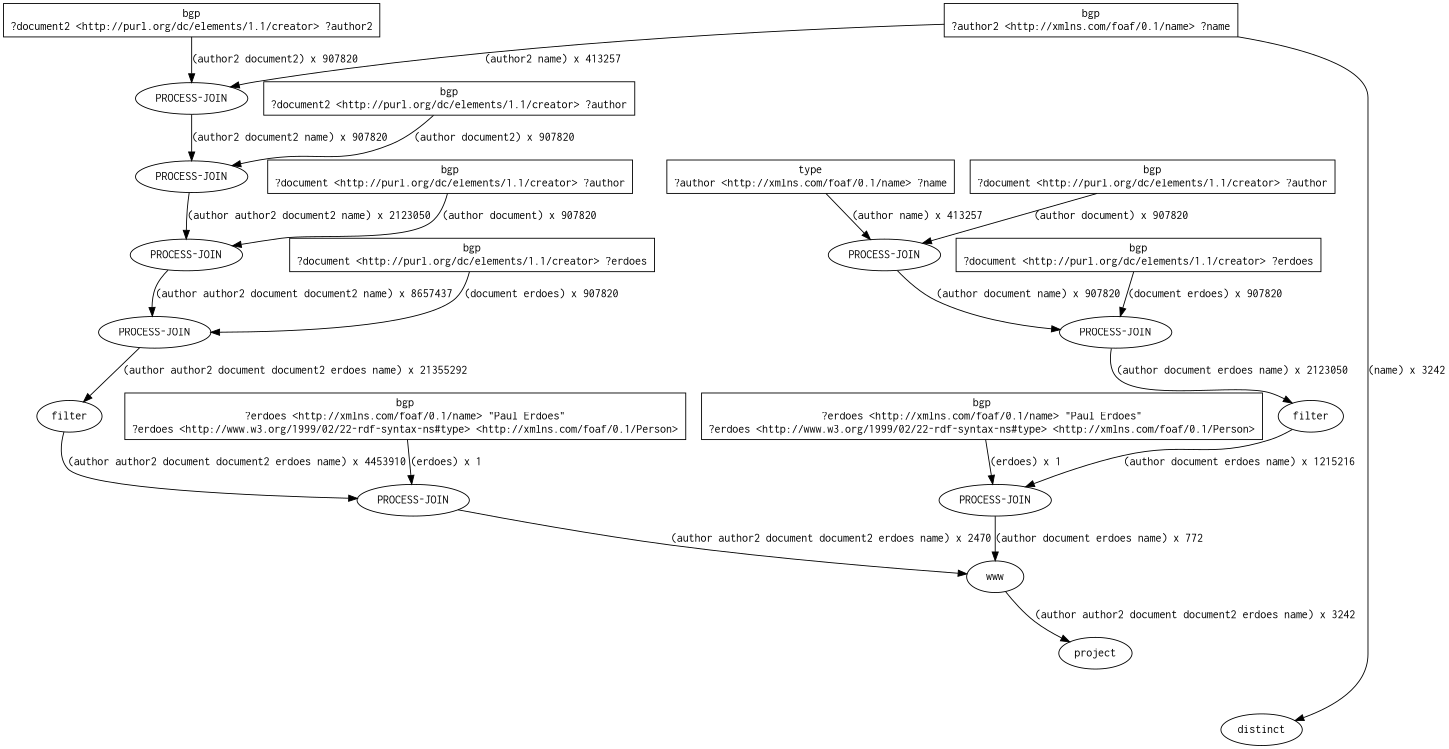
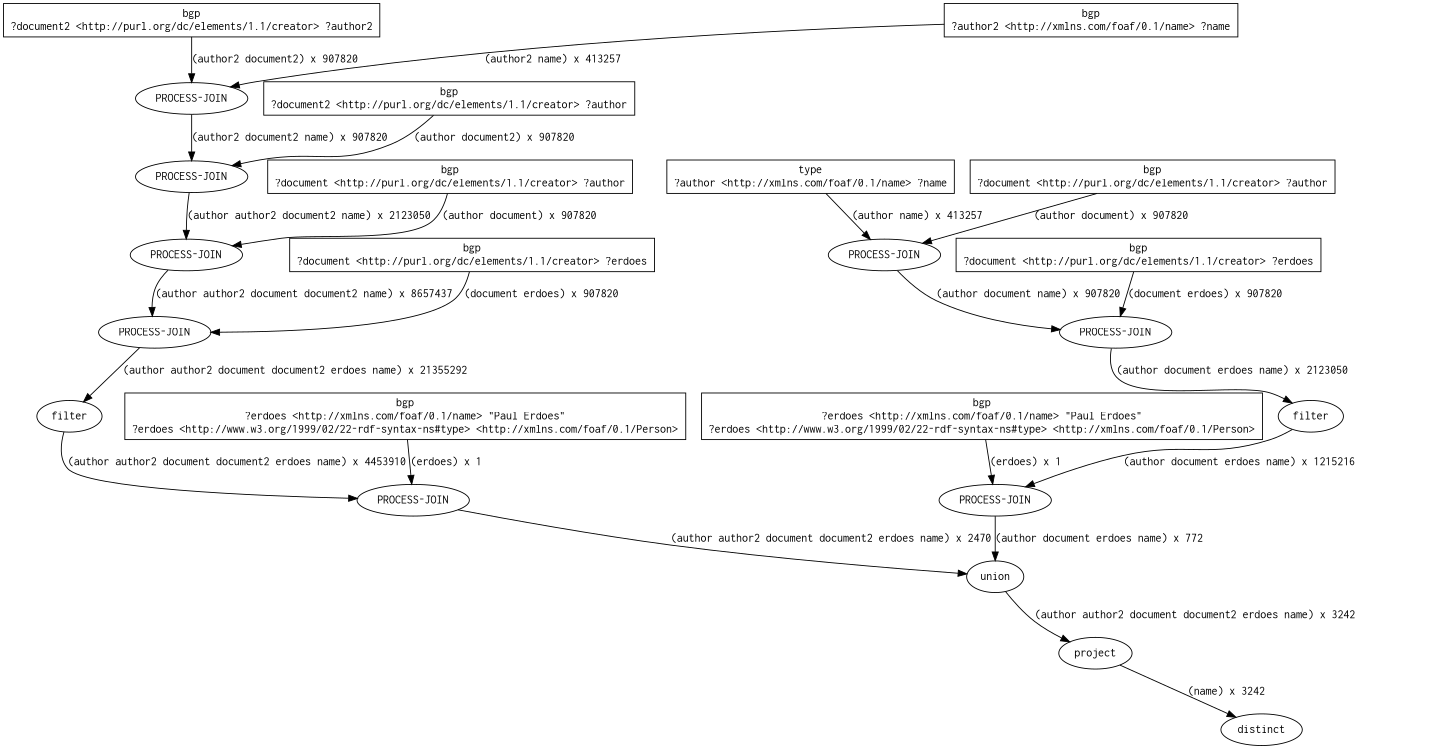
  digraph {
    fontname=courier
    rankdir=TB
    node [fontname=courier]
    edge [arrowhead=normal fontname=courier]
    n1 [label=distinct]
    n2 [label=project]
-   n3 [label=www]
+   n3 [label=union]
    n4 [label="PROCESS-JOIN"]
    n5 [label="bgp\n?erdoes <http://xmlns.com/foaf/0.1/name> \"Paul Erdoes\"\n?erdoes <http://www.w3.org/1999/02/22-rdf-syntax-ns#type> <http://xmlns.com/foaf/0.1/Person>" shape=box]
    n6 [label=filter]
    n7 [label="PROCESS-JOIN"]
    n8 [label="PROCESS-JOIN"]
    n9 [label="PROCESS-JOIN"]
    n10 [label="PROCESS-JOIN"]
    n11 [label="bgp\n?author2 <http://xmlns.com/foaf/0.1/name> ?name" shape=box]
    n12 [label="bgp\n?document2 <http://purl.org/dc/elements/1.1/creator> ?author2" shape=box]
    n13 [label="bgp\n?document2 <http://purl.org/dc/elements/1.1/creator> ?author" shape=box]
    n14 [label="bgp\n?document <http://purl.org/dc/elements/1.1/creator> ?author" shape=box]
    n15 [label="bgp\n?document <http://purl.org/dc/elements/1.1/creator> ?erdoes" shape=box]
    n16 [label="PROCESS-JOIN"]
    n17 [label="bgp\n?erdoes <http://xmlns.com/foaf/0.1/name> \"Paul Erdoes\"\n?erdoes <http://www.w3.org/1999/02/22-rdf-syntax-ns#type> <http://xmlns.com/foaf/0.1/Person>" shape=box]
    n18 [label=filter]
    n19 [label="PROCESS-JOIN"]
    n20 [label="PROCESS-JOIN"]
    n21 [label="type\n?author <http://xmlns.com/foaf/0.1/name> ?name" shape=box]
    n22 [label="bgp\n?document <http://purl.org/dc/elements/1.1/creator> ?author" shape=box]
    n23 [label="bgp\n?document <http://purl.org/dc/elements/1.1/creator> ?erdoes" shape=box]
-   n11 -> n1 [label="(name) x 3242"]
+   n2 -> n1 [label="(name) x 3242"]
    n3 -> n2 [label="(author author2 document document2 erdoes name) x 3242"]
    n4 -> n3 [label="(author author2 document document2 erdoes name) x 2470"]
    n5 -> n4 [label="(erdoes) x 1"]
    n6 -> n4 [label="(author author2 document document2 erdoes name) x 4453910"]
    n7 -> n6 [label="(author author2 document document2 erdoes name) x 21355292"]
    n8 -> n7 [label="(author author2 document document2 name) x 8657437"]
    n9 -> n8 [label="(author author2 document2 name) x 2123050"]
    n10 -> n9 [label="(author2 document2 name) x 907820"]
    n11 -> n10 [label="(author2 name) x 413257"]
    n12 -> n10 [label="(author2 document2) x 907820"]
    n13 -> n9 [label="(author document2) x 907820"]
    n14 -> n8 [label="(author document) x 907820"]
    n15 -> n7 [label="(document erdoes) x 907820"]
    n16 -> n3 [label="(author document erdoes name) x 772"]
    n17 -> n16 [label="(erdoes) x 1"]
    n18 -> n16 [label="(author document erdoes name) x 1215216"]
    n19 -> n18 [label="(author document erdoes name) x 2123050"]
    n20 -> n19 [label="(author document name) x 907820"]
    n21 -> n20 [label="(author name) x 413257"]
    n22 -> n20 [label="(author document) x 907820"]
    n23 -> n19 [label="(document erdoes) x 907820"]
  }
